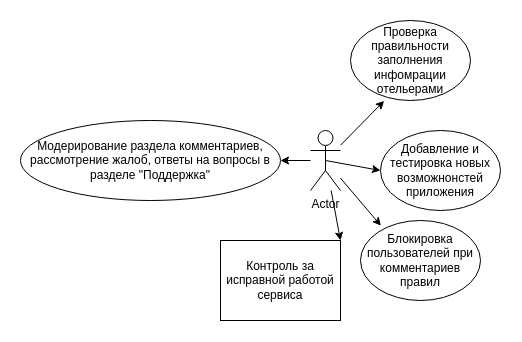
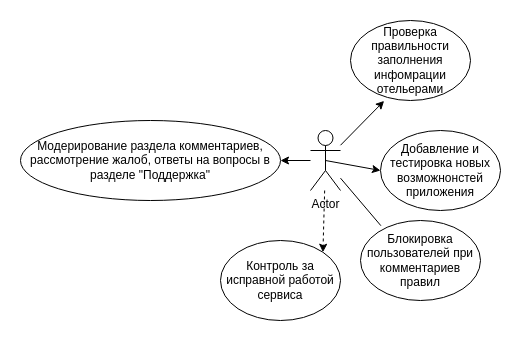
  <mxCell id="0" />
  <mxCell id="1" parent="0" />
  <mxCell id="2" value="Actor" style="shape=umlActor;verticalLabelPosition=bottom;verticalAlign=top;html=1;outlineConnect=0;" vertex="1" parent="1"><mxGeometry x="310" y="130" width="30" height="60" as="geometry" /></mxCell>
  <mxCell id="3" value="Проверка правильности заполнения инфомрации отельерами" style="ellipse;whiteSpace=wrap;html=1;" vertex="1" parent="1"><mxGeometry x="350" y="20" width="120" height="80" as="geometry" /></mxCell>
  <mxCell id="4" value="Добавление и тестировка новых возможнонстей приложения" style="ellipse;whiteSpace=wrap;html=1;" vertex="1" parent="1"><mxGeometry x="380" y="130" width="120" height="80" as="geometry" /></mxCell>
  <mxCell id="5" value="Модерирование раздела комментариев, рассмотрение жалоб, ответы на вопросы в разделе &quot;Поддержка&quot;" style="ellipse;whiteSpace=wrap;html=1;" vertex="1" parent="1"><mxGeometry x="20" y="120" width="260" height="80" as="geometry" /></mxCell>
- <mxCell id="6" value="Контроль за исправной работой сервиса" style="whiteSpace=wrap;html=1;rounded=0;" vertex="1" parent="1"><mxGeometry x="220" y="240" width="120" height="80" as="geometry" /></mxCell>
+ <mxCell id="6" value="Контроль за исправной работой сервиса" style="ellipse;whiteSpace=wrap;html=1;" vertex="1" parent="1"><mxGeometry x="220" y="240" width="120" height="80" as="geometry" /></mxCell>
  <mxCell id="7" value="Блокировка пользователей при комментариев правил" style="ellipse;whiteSpace=wrap;html=1;" vertex="1" parent="1"><mxGeometry x="360" y="220" width="120" height="80" as="geometry" /></mxCell>
  <mxCell id="8" value="" style="endArrow=classic;html=1;rounded=0;entryX=0.28;entryY=1.005;entryDx=0;entryDy=0;entryPerimeter=0;" edge="1" parent="1" source="2" target="3"><mxGeometry width="50" height="50" relative="1" as="geometry"><mxPoint x="370" y="140" as="sourcePoint" /><mxPoint x="420" y="90" as="targetPoint" /></mxGeometry></mxCell>
  <mxCell id="9" value="" style="endArrow=classic;html=1;rounded=0;entryX=0;entryY=0.5;entryDx=0;entryDy=0;exitX=0.5;exitY=0.5;exitDx=0;exitDy=0;exitPerimeter=0;" edge="1" parent="1" source="2" target="4"><mxGeometry width="50" height="50" relative="1" as="geometry"><mxPoint x="350" y="155" as="sourcePoint" /><mxPoint x="394" y="110" as="targetPoint" /></mxGeometry></mxCell>
- <mxCell id="10" value="" style="endArrow=classic;html=1;rounded=0;entryX=0.17;entryY=0.065;entryDx=0;entryDy=0;entryPerimeter=0;" edge="1" parent="1" source="2" target="7"><mxGeometry width="50" height="50" relative="1" as="geometry"><mxPoint x="335" y="170" as="sourcePoint" /><mxPoint x="390" y="180" as="targetPoint" /></mxGeometry></mxCell>
- <mxCell id="11" value="" style="endArrow=classic;html=1;rounded=0;entryX=1;entryY=0;entryDx=0;entryDy=0;" edge="1" parent="1" source="2" target="6"><mxGeometry width="50" height="50" relative="1" as="geometry"><mxPoint x="345" y="180" as="sourcePoint" /><mxPoint x="400" y="190" as="targetPoint" /></mxGeometry></mxCell>
+ <mxCell id="10" value="" style="endArrow=none;html=1;rounded=0;entryX=0.17;entryY=0.065;entryDx=0;entryDy=0;entryPerimeter=0;" edge="1" parent="1" source="2" target="7"><mxGeometry width="50" height="50" relative="1" as="geometry"><mxPoint x="335" y="170" as="sourcePoint" /><mxPoint x="390" y="180" as="targetPoint" /></mxGeometry></mxCell>
+ <mxCell id="11" value="" style="endArrow=classic;html=1;rounded=0;entryX=1;entryY=0;entryDx=0;entryDy=0;dashed=1;" edge="1" parent="1" source="2" target="6"><mxGeometry width="50" height="50" relative="1" as="geometry"><mxPoint x="345" y="180" as="sourcePoint" /><mxPoint x="400" y="190" as="targetPoint" /></mxGeometry></mxCell>
  <mxCell id="12" value="" style="endArrow=classic;html=1;rounded=0;" edge="1" parent="1" source="2" target="5"><mxGeometry width="50" height="50" relative="1" as="geometry"><mxPoint x="355" y="190" as="sourcePoint" /><mxPoint x="410" y="200" as="targetPoint" /></mxGeometry></mxCell>
